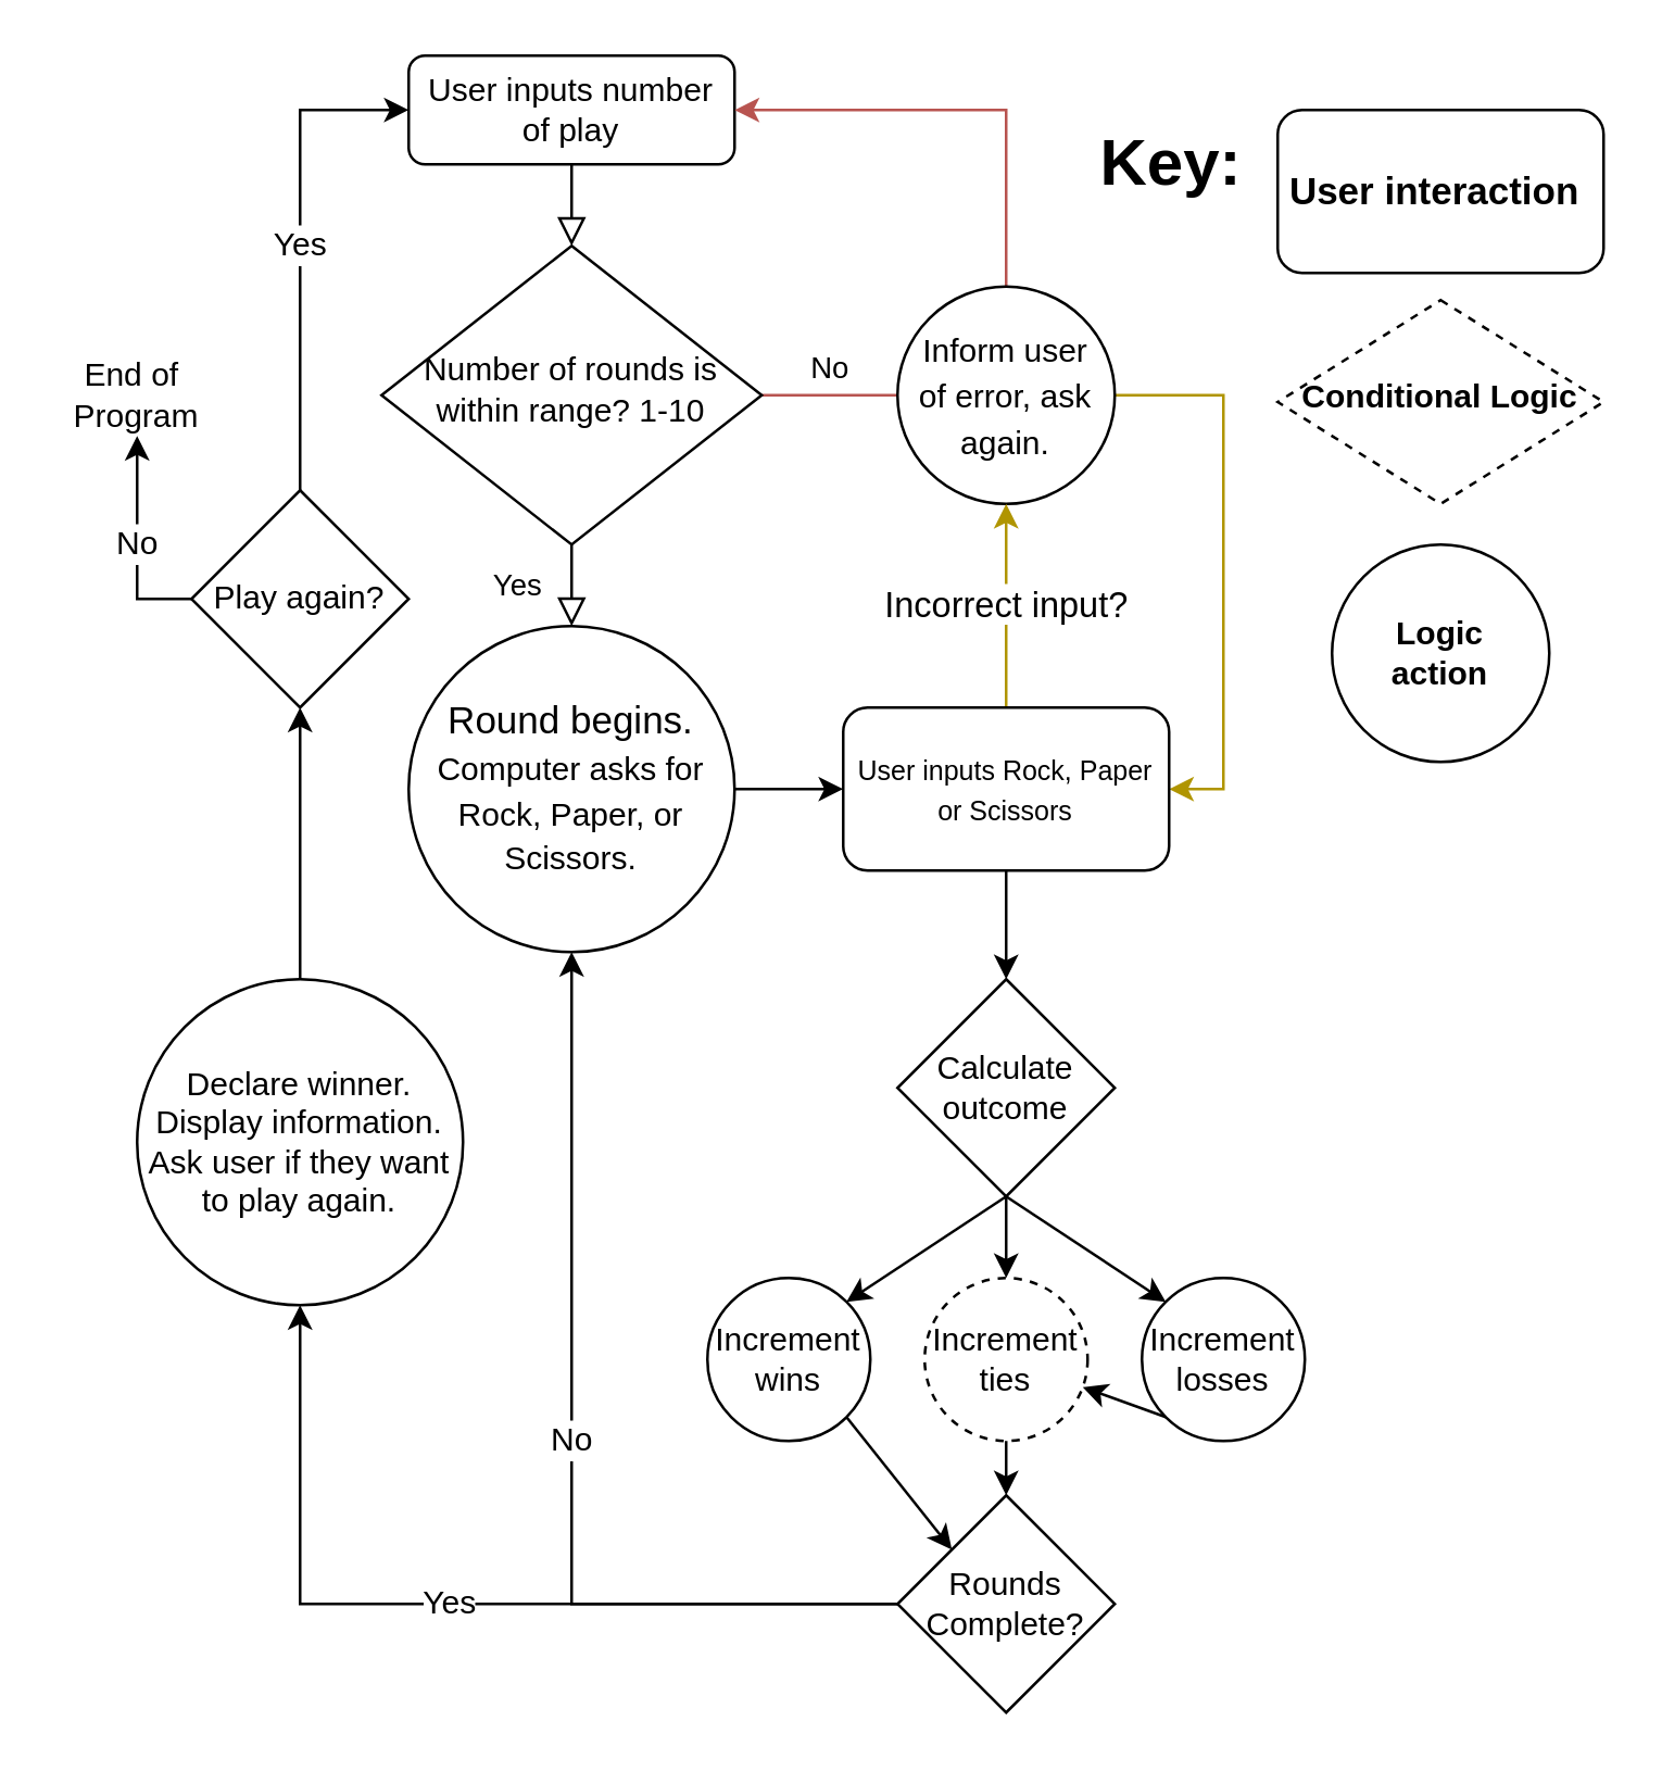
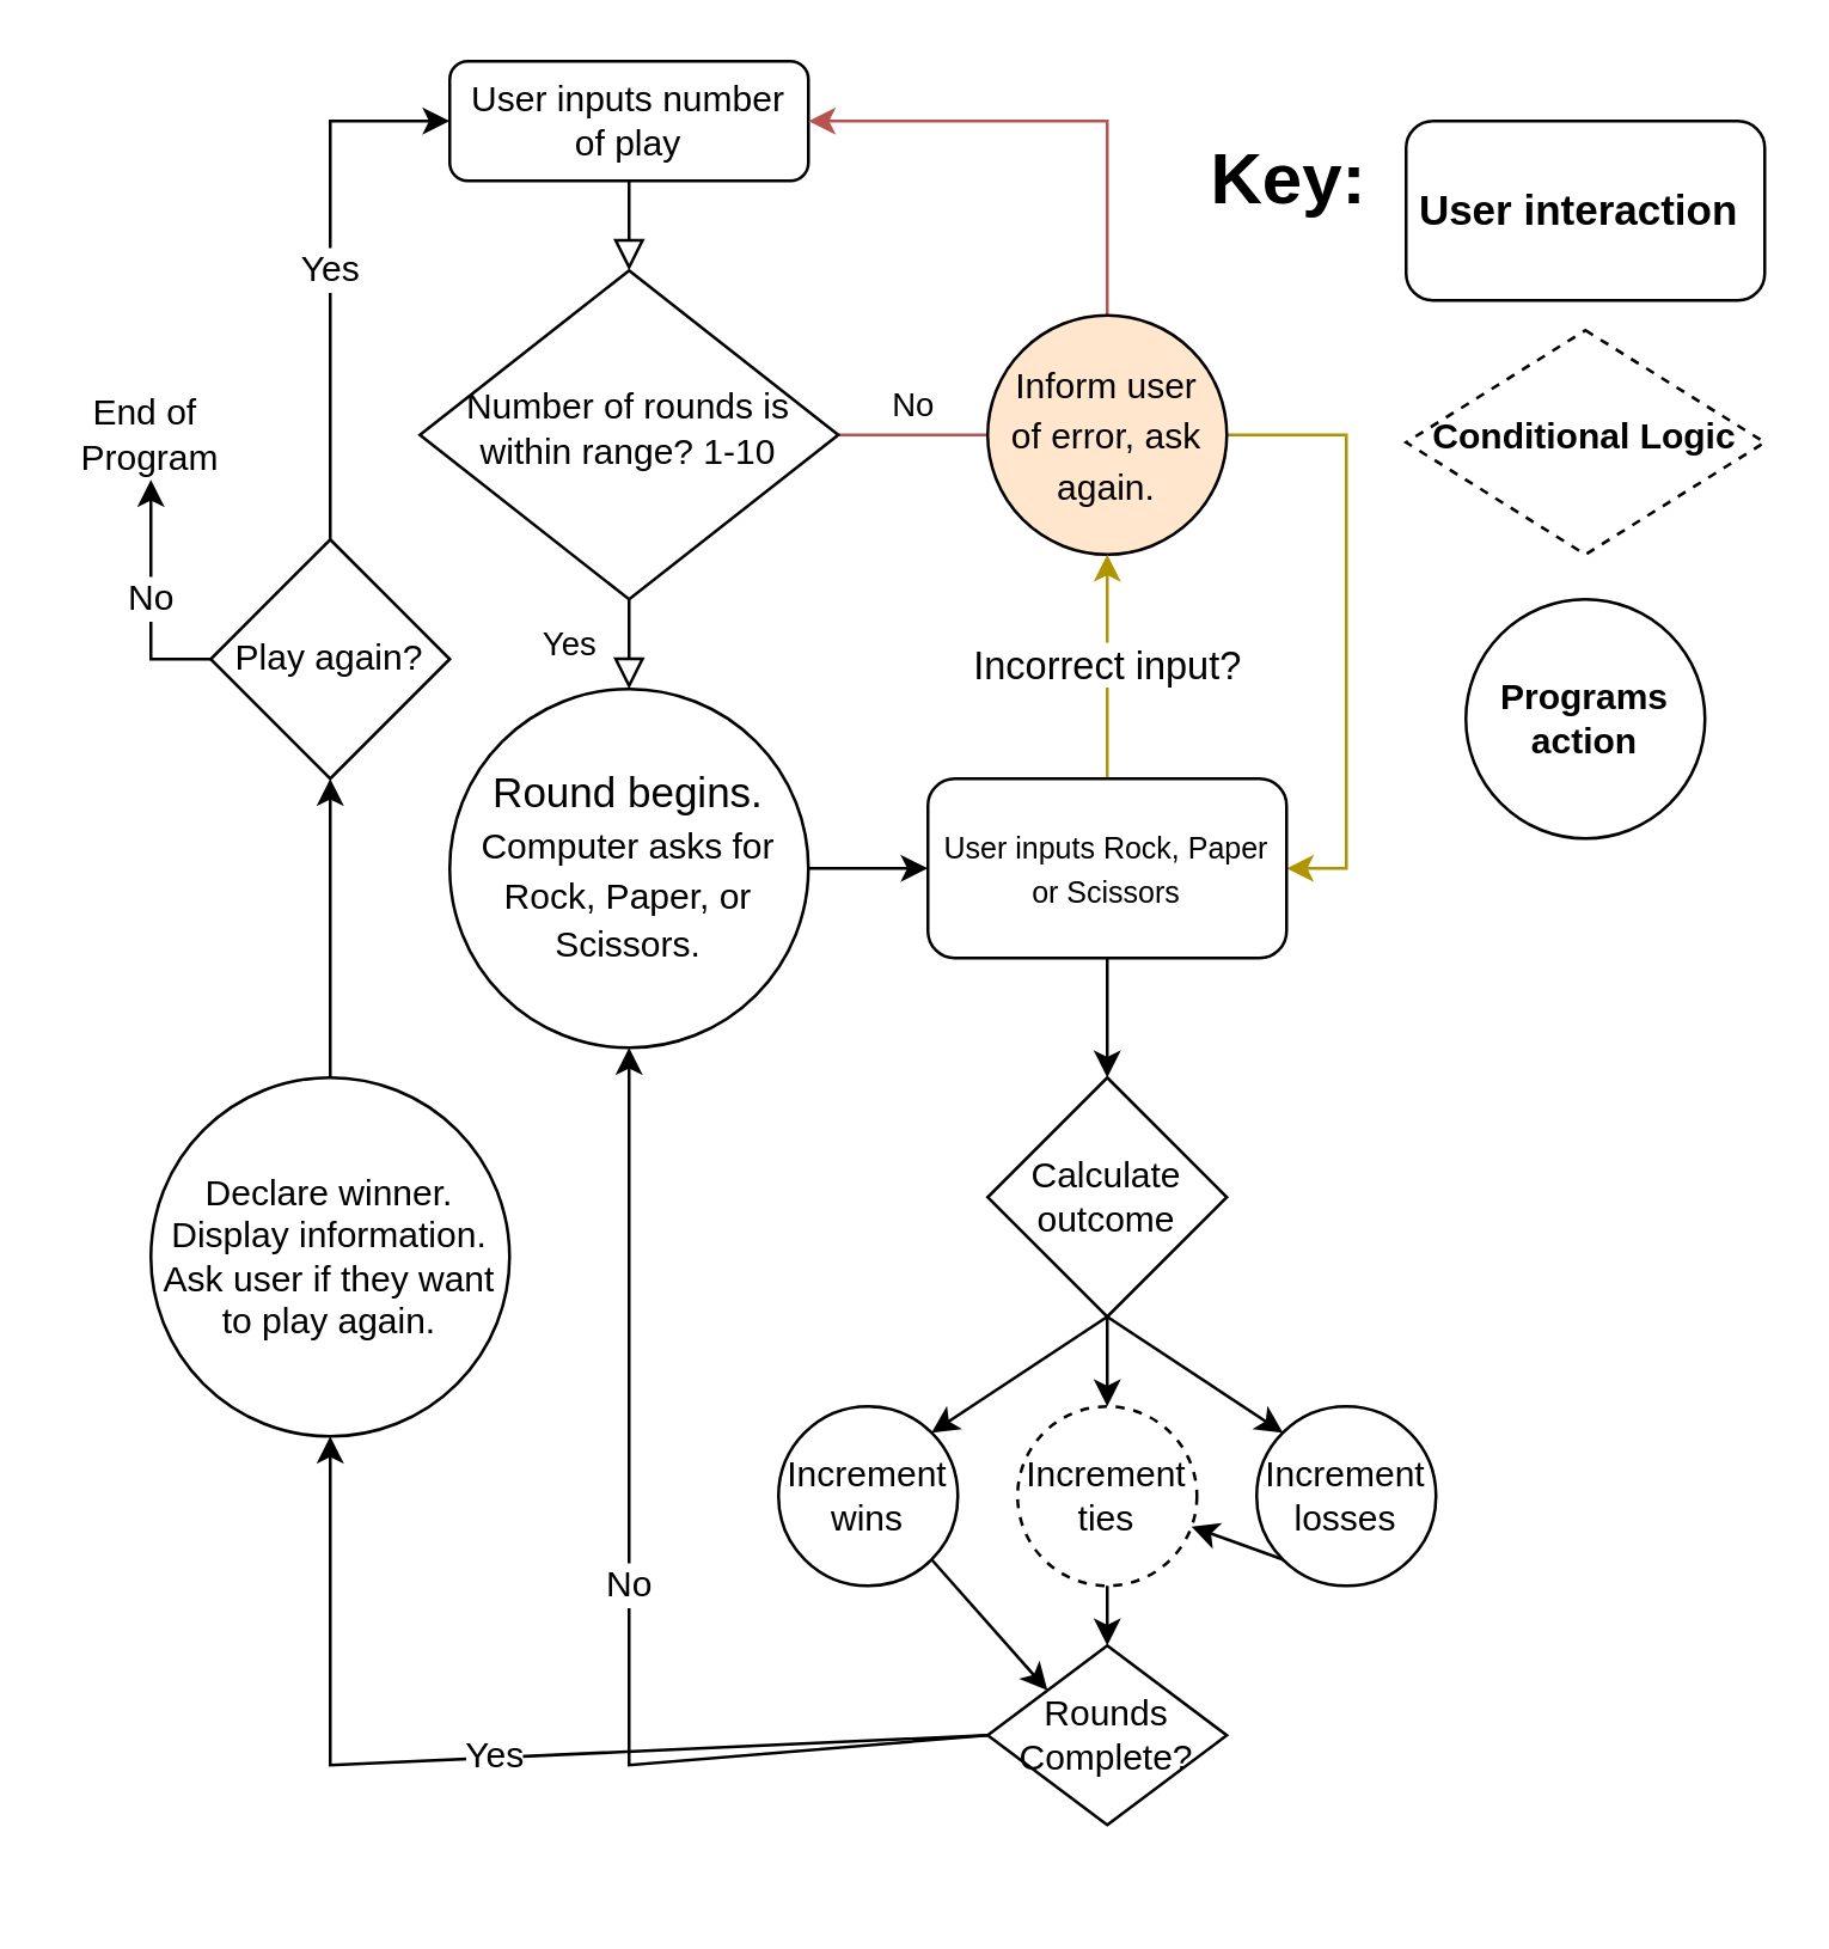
  <mxCell id="0" />
  <mxCell id="1" parent="0" />
  <mxCell id="2" value="" style="rounded=0;html=1;jettySize=auto;orthogonalLoop=1;fontSize=11;endArrow=block;endFill=0;endSize=8;strokeWidth=1;shadow=0;labelBackgroundColor=none;edgeStyle=orthogonalEdgeStyle;" parent="1" source="3" target="6" edge="1"><mxGeometry relative="1" as="geometry" /></mxCell>
  <mxCell id="3" value="User inputs number of play" style="rounded=1;whiteSpace=wrap;html=1;fontSize=12;glass=0;strokeWidth=1;shadow=0;" parent="1" vertex="1"><mxGeometry x="150" y="20" width="120" height="40" as="geometry" /></mxCell>
  <mxCell id="4" value="Yes" style="rounded=0;html=1;jettySize=auto;orthogonalLoop=1;fontSize=11;endArrow=block;endFill=0;endSize=8;strokeWidth=1;shadow=0;labelBackgroundColor=none;edgeStyle=orthogonalEdgeStyle;verticalAlign=middle;" parent="1" source="6" target="13" edge="1"><mxGeometry y="20" relative="1" as="geometry"><mxPoint as="offset" /><mxPoint x="210" y="250" as="targetPoint" /></mxGeometry></mxCell>
  <mxCell id="5" value="No" style="edgeStyle=orthogonalEdgeStyle;rounded=0;html=1;jettySize=auto;orthogonalLoop=1;fontSize=11;endArrow=none;endFill=1;endSize=8;strokeWidth=1;shadow=0;labelBackgroundColor=none;entryX=0;entryY=0.5;entryDx=0;entryDy=0;labelBorderColor=none;fillColor=#f8cecc;strokeColor=#b85450;" parent="1" source="6" target="15" edge="1"><mxGeometry y="10" relative="1" as="geometry"><mxPoint as="offset" /><mxPoint x="330" y="145" as="targetPoint" /></mxGeometry></mxCell>
  <mxCell id="6" value="&lt;font style=&quot;font-size: 12px;&quot;&gt;Number of rounds is within range? 1-10&lt;br&gt;&lt;/font&gt;" style="rhombus;whiteSpace=wrap;html=1;shadow=0;fontFamily=Helvetica;fontSize=12;align=center;strokeWidth=1;spacing=6;spacingTop=-4;" parent="1" vertex="1"><mxGeometry x="140" y="90" width="140" height="110" as="geometry" /></mxCell>
  <mxCell id="7" style="edgeStyle=orthogonalEdgeStyle;rounded=0;orthogonalLoop=1;jettySize=auto;html=1;entryX=1;entryY=0.5;entryDx=0;entryDy=0;strokeColor=#b85450;startArrow=none;exitX=0.5;exitY=0;exitDx=0;exitDy=0;fillColor=#f8cecc;" edge="1" parent="1" source="15" target="3"><mxGeometry relative="1" as="geometry"><mxPoint x="380" y="40" as="targetPoint" /><mxPoint x="380" y="125" as="sourcePoint" /><Array as="points" /></mxGeometry></mxCell>
  <mxCell id="8" value="&lt;b&gt;Conditional Logic&lt;/b&gt;" style="rhombus;whiteSpace=wrap;html=1;shadow=0;fontFamily=Helvetica;fontSize=12;align=center;strokeWidth=1;spacing=6;spacingTop=-4;dashed=1;" vertex="1" parent="1"><mxGeometry x="470" y="110" width="120" height="75" as="geometry" /></mxCell>
- <mxCell id="9" value="&lt;b&gt;Logic&lt;br&gt;action&lt;/b&gt;" style="ellipse;whiteSpace=wrap;html=1;aspect=fixed;fontSize=12;" vertex="1" parent="1"><mxGeometry x="490" y="200" width="80" height="80" as="geometry" /></mxCell>
+ <mxCell id="9" value="&lt;b&gt;Programs&lt;br&gt;action&lt;/b&gt;" style="ellipse;whiteSpace=wrap;html=1;aspect=fixed;fontSize=12;" vertex="1" parent="1"><mxGeometry x="490" y="200" width="80" height="80" as="geometry" /></mxCell>
  <mxCell id="10" value="&lt;font style=&quot;font-size: 14px;&quot;&gt;&lt;b&gt;User interaction&amp;nbsp;&lt;/b&gt;&lt;/font&gt;" style="rounded=1;whiteSpace=wrap;html=1;fontSize=12;" vertex="1" parent="1"><mxGeometry x="470" y="40" width="120" height="60" as="geometry" /></mxCell>
  <mxCell id="11" value="&lt;h1&gt;Key:&lt;/h1&gt;" style="text;html=1;strokeColor=none;fillColor=none;spacing=5;spacingTop=-20;whiteSpace=wrap;overflow=hidden;rounded=0;fontSize=12;" vertex="1" parent="1"><mxGeometry x="400" y="40" width="60" height="40" as="geometry" /></mxCell>
  <mxCell id="12" value="" style="edgeStyle=orthogonalEdgeStyle;rounded=0;orthogonalLoop=1;jettySize=auto;html=1;strokeColor=default;fontSize=12;" edge="1" parent="1" source="13" target="18"><mxGeometry relative="1" as="geometry" /></mxCell>
  <mxCell id="13" value="Round begins.&lt;br style=&quot;border-color: var(--border-color); font-size: 12px;&quot;&gt;&lt;span style=&quot;font-size: 12px;&quot;&gt;Computer asks for Rock, Paper, or Scissors.&lt;/span&gt;" style="ellipse;whiteSpace=wrap;html=1;aspect=fixed;fontSize=14;" vertex="1" parent="1"><mxGeometry x="150" y="230" width="120" height="120" as="geometry" /></mxCell>
  <mxCell id="14" style="edgeStyle=orthogonalEdgeStyle;rounded=0;orthogonalLoop=1;jettySize=auto;html=1;labelBorderColor=none;strokeColor=#B09500;fontSize=13;endArrow=classic;endFill=1;entryX=1;entryY=0.5;entryDx=0;entryDy=0;fillColor=#e3c800;" edge="1" parent="1" source="15" target="18"><mxGeometry relative="1" as="geometry"><mxPoint x="450" y="290" as="targetPoint" /><Array as="points"><mxPoint x="450" y="145" /><mxPoint x="450" y="290" /></Array></mxGeometry></mxCell>
- <mxCell id="15" value="&lt;font style=&quot;font-size: 12px;&quot;&gt;Inform user &lt;br&gt;of error, ask again.&lt;/font&gt;" style="ellipse;whiteSpace=wrap;html=1;aspect=fixed;fontSize=14;" vertex="1" parent="1"><mxGeometry x="330" y="105" width="80" height="80" as="geometry" /></mxCell>
+ <mxCell id="15" value="&lt;font style=&quot;font-size: 12px;&quot;&gt;Inform user &lt;br&gt;of error, ask again.&lt;/font&gt;" style="ellipse;whiteSpace=wrap;html=1;aspect=fixed;fontSize=14;fillColor=#ffe6cc;" vertex="1" parent="1"><mxGeometry x="330" y="105" width="80" height="80" as="geometry" /></mxCell>
  <mxCell id="16" value="Incorrect input?" style="edgeStyle=orthogonalEdgeStyle;rounded=0;orthogonalLoop=1;jettySize=auto;html=1;labelBorderColor=none;strokeColor=#B09500;fontSize=13;endArrow=classic;endFill=1;fillColor=#e3c800;" edge="1" parent="1" source="18" target="15"><mxGeometry relative="1" as="geometry" /></mxCell>
  <mxCell id="17" value="" style="edgeStyle=orthogonalEdgeStyle;rounded=0;orthogonalLoop=1;jettySize=auto;html=1;labelBorderColor=none;strokeColor=default;fontSize=12;endArrow=classic;endFill=1;" edge="1" parent="1" source="18" target="20"><mxGeometry relative="1" as="geometry" /></mxCell>
  <mxCell id="18" value="&lt;font size=&quot;1&quot;&gt;User inputs Rock, Paper or Scissors&lt;/font&gt;" style="rounded=1;whiteSpace=wrap;html=1;fontSize=12;" vertex="1" parent="1"><mxGeometry x="310" y="260" width="120" height="60" as="geometry" /></mxCell>
  <mxCell id="19" value="" style="edgeStyle=orthogonalEdgeStyle;rounded=0;orthogonalLoop=1;jettySize=auto;html=1;labelBorderColor=none;strokeColor=default;fontSize=12;endArrow=classic;endFill=1;" edge="1" parent="1" source="20" target="22"><mxGeometry relative="1" as="geometry" /></mxCell>
  <mxCell id="20" value="Calculate&lt;br&gt;outcome" style="rhombus;whiteSpace=wrap;html=1;fontSize=12;" vertex="1" parent="1"><mxGeometry x="330" y="360" width="80" height="80" as="geometry" /></mxCell>
  <mxCell id="21" value="Increment&lt;br&gt;wins" style="ellipse;whiteSpace=wrap;html=1;aspect=fixed;fontSize=12;" vertex="1" parent="1"><mxGeometry x="260" y="470" width="60" height="60" as="geometry" /></mxCell>
  <mxCell id="22" value="Increment&lt;br style=&quot;border-color: var(--border-color);&quot;&gt;ties" style="ellipse;whiteSpace=wrap;html=1;aspect=fixed;fontSize=12;dashed=1;" vertex="1" parent="1"><mxGeometry x="340" y="470" width="60" height="60" as="geometry" /></mxCell>
  <mxCell id="23" value="Increment&lt;br style=&quot;border-color: var(--border-color);&quot;&gt;losses" style="ellipse;whiteSpace=wrap;html=1;aspect=fixed;fontSize=12;" vertex="1" parent="1"><mxGeometry x="420" y="470" width="60" height="60" as="geometry" /></mxCell>
  <mxCell id="24" value="" style="endArrow=classic;html=1;rounded=0;labelBorderColor=none;strokeColor=default;fontSize=12;entryX=0;entryY=0;entryDx=0;entryDy=0;" edge="1" parent="1" target="23"><mxGeometry width="50" height="50" relative="1" as="geometry"><mxPoint x="370" y="440" as="sourcePoint" /><mxPoint x="450" y="450" as="targetPoint" /></mxGeometry></mxCell>
  <mxCell id="25" value="" style="endArrow=classic;html=1;rounded=0;labelBorderColor=none;strokeColor=default;fontSize=12;entryX=1;entryY=0;entryDx=0;entryDy=0;" edge="1" parent="1" target="21"><mxGeometry width="50" height="50" relative="1" as="geometry"><mxPoint x="370" y="440" as="sourcePoint" /><mxPoint x="300" y="400" as="targetPoint" /></mxGeometry></mxCell>
- <mxCell id="26" value="Rounds&lt;br&gt;Complete?" style="rhombus;whiteSpace=wrap;html=1;fontSize=12;" vertex="1" parent="1"><mxGeometry x="330" y="550" width="80" height="80" as="geometry" /></mxCell>
+ <mxCell id="26" value="Rounds&lt;br&gt;Complete?" style="rhombus;whiteSpace=wrap;html=1;fontSize=12;" vertex="1" parent="1"><mxGeometry x="330" y="550" width="80" height="60" as="geometry" /></mxCell>
  <mxCell id="27" value="" style="endArrow=classic;html=1;rounded=0;labelBorderColor=none;strokeColor=default;fontSize=12;entryX=0;entryY=0;entryDx=0;entryDy=0;exitX=1;exitY=1;exitDx=0;exitDy=0;" edge="1" parent="1" source="21" target="26"><mxGeometry width="50" height="50" relative="1" as="geometry"><mxPoint x="320" y="530" as="sourcePoint" /><mxPoint x="370" y="480" as="targetPoint" /></mxGeometry></mxCell>
  <mxCell id="28" value="" style="endArrow=classic;html=1;rounded=0;labelBorderColor=none;strokeColor=default;fontSize=12;entryX=0.5;entryY=0;entryDx=0;entryDy=0;exitX=0.5;exitY=1;exitDx=0;exitDy=0;" edge="1" parent="1" source="22" target="26"><mxGeometry width="50" height="50" relative="1" as="geometry"><mxPoint x="320" y="530" as="sourcePoint" /><mxPoint x="370" y="480" as="targetPoint" /></mxGeometry></mxCell>
  <mxCell id="29" value="" style="endArrow=classic;html=1;rounded=0;labelBorderColor=none;strokeColor=default;fontSize=12;exitX=0;exitY=1;exitDx=0;exitDy=0;" edge="1" parent="1" source="23" target="22"><mxGeometry width="50" height="50" relative="1" as="geometry"><mxPoint x="320" y="530" as="sourcePoint" /><mxPoint x="370" y="480" as="targetPoint" /></mxGeometry></mxCell>
  <mxCell id="30" value="No" style="endArrow=classic;html=1;rounded=0;labelBorderColor=none;strokeColor=default;fontSize=12;exitX=0;exitY=0.5;exitDx=0;exitDy=0;entryX=0.5;entryY=1;entryDx=0;entryDy=0;" edge="1" parent="1" source="26" target="13"><mxGeometry width="50" height="50" relative="1" as="geometry"><mxPoint x="320" y="520" as="sourcePoint" /><mxPoint x="210" y="560" as="targetPoint" /><Array as="points"><mxPoint x="210" y="590" /></Array></mxGeometry></mxCell>
  <mxCell id="31" value="Yes" style="endArrow=classic;html=1;rounded=0;labelBorderColor=none;strokeColor=default;fontSize=12;exitX=0;exitY=0.5;exitDx=0;exitDy=0;" edge="1" parent="1" source="26" target="33"><mxGeometry width="50" height="50" relative="1" as="geometry"><mxPoint x="320" y="520" as="sourcePoint" /><mxPoint x="110" y="510" as="targetPoint" /><Array as="points"><mxPoint x="110" y="590" /></Array></mxGeometry></mxCell>
  <mxCell id="32" value="" style="edgeStyle=orthogonalEdgeStyle;rounded=0;orthogonalLoop=1;jettySize=auto;html=1;labelBorderColor=none;strokeColor=default;fontSize=12;endArrow=classic;endFill=1;" edge="1" parent="1" source="33" target="34"><mxGeometry relative="1" as="geometry" /></mxCell>
  <mxCell id="33" value="&lt;font style=&quot;font-size: 12px;&quot;&gt;Declare winner. Display information. Ask user if they want to play again.&lt;/font&gt;" style="ellipse;whiteSpace=wrap;html=1;aspect=fixed;fontSize=12;" vertex="1" parent="1"><mxGeometry x="50" y="360" width="120" height="120" as="geometry" /></mxCell>
  <mxCell id="34" value="Play again?" style="rhombus;whiteSpace=wrap;html=1;fontSize=12;" vertex="1" parent="1"><mxGeometry x="70" y="180" width="80" height="80" as="geometry" /></mxCell>
  <mxCell id="35" value="Yes" style="endArrow=classic;html=1;rounded=0;labelBorderColor=none;strokeColor=default;fontSize=12;exitX=0.5;exitY=0;exitDx=0;exitDy=0;entryX=0;entryY=0.5;entryDx=0;entryDy=0;" edge="1" parent="1" source="34" target="3"><mxGeometry width="50" height="50" relative="1" as="geometry"><mxPoint x="210" y="320" as="sourcePoint" /><mxPoint x="260" y="270" as="targetPoint" /><Array as="points"><mxPoint x="110" y="40" /></Array></mxGeometry></mxCell>
  <mxCell id="36" value="No" style="endArrow=classic;html=1;rounded=0;labelBorderColor=none;strokeColor=default;fontSize=12;exitX=0;exitY=0.5;exitDx=0;exitDy=0;entryX=0.5;entryY=1;entryDx=0;entryDy=0;" edge="1" parent="1" source="34" target="37"><mxGeometry width="50" height="50" relative="1" as="geometry"><mxPoint x="200" y="300" as="sourcePoint" /><mxPoint x="40" y="220" as="targetPoint" /><Array as="points"><mxPoint x="50" y="220" /></Array></mxGeometry></mxCell>
  <mxCell id="37" value="End of&amp;nbsp;&lt;br&gt;Program" style="text;html=1;strokeColor=none;fillColor=none;align=center;verticalAlign=middle;whiteSpace=wrap;rounded=0;fontSize=12;" vertex="1" parent="1"><mxGeometry x="20" y="130" width="60" height="30" as="geometry" /></mxCell>
